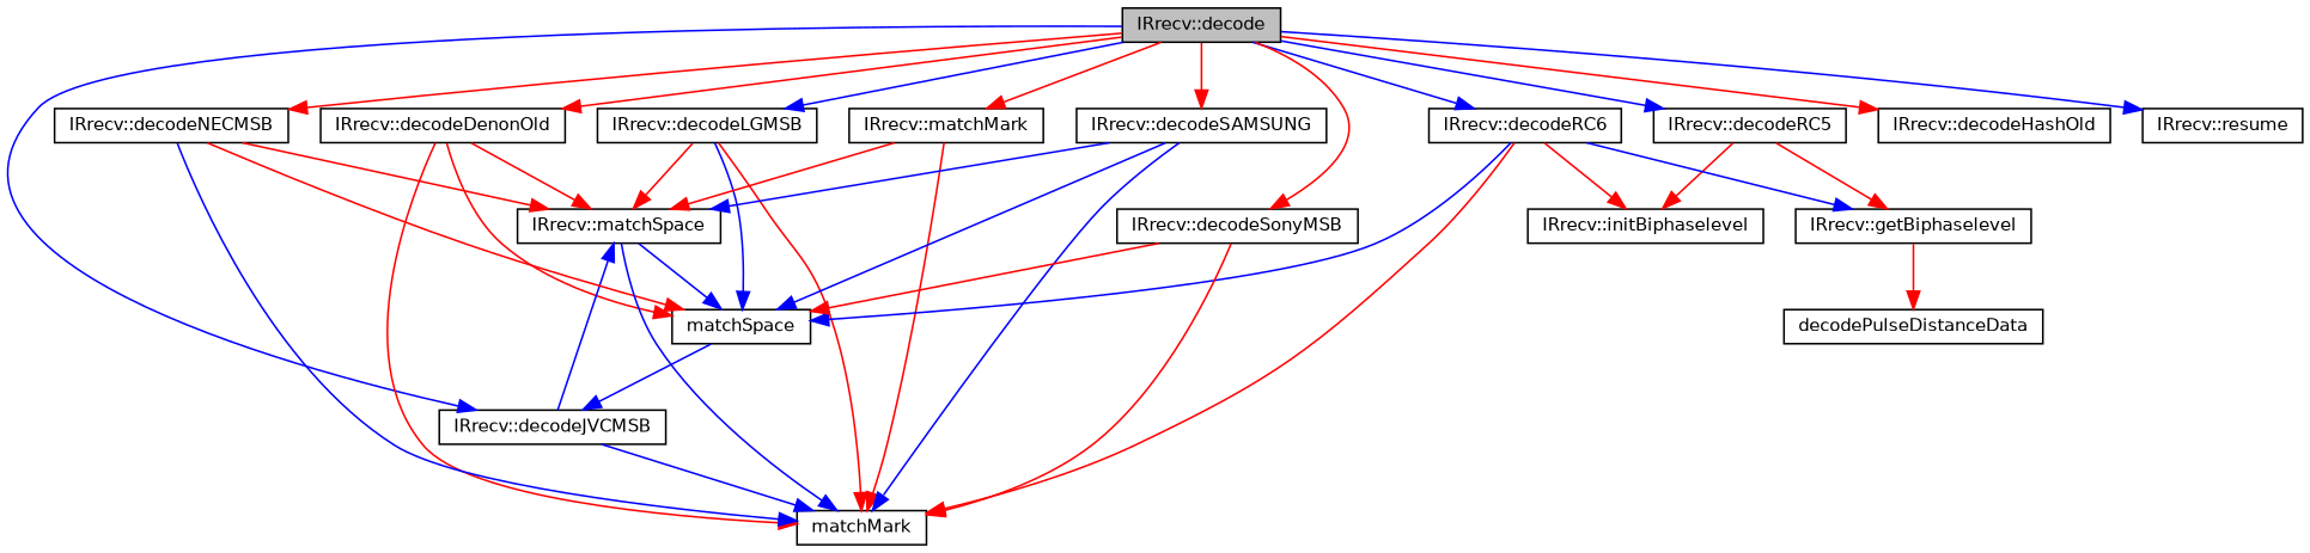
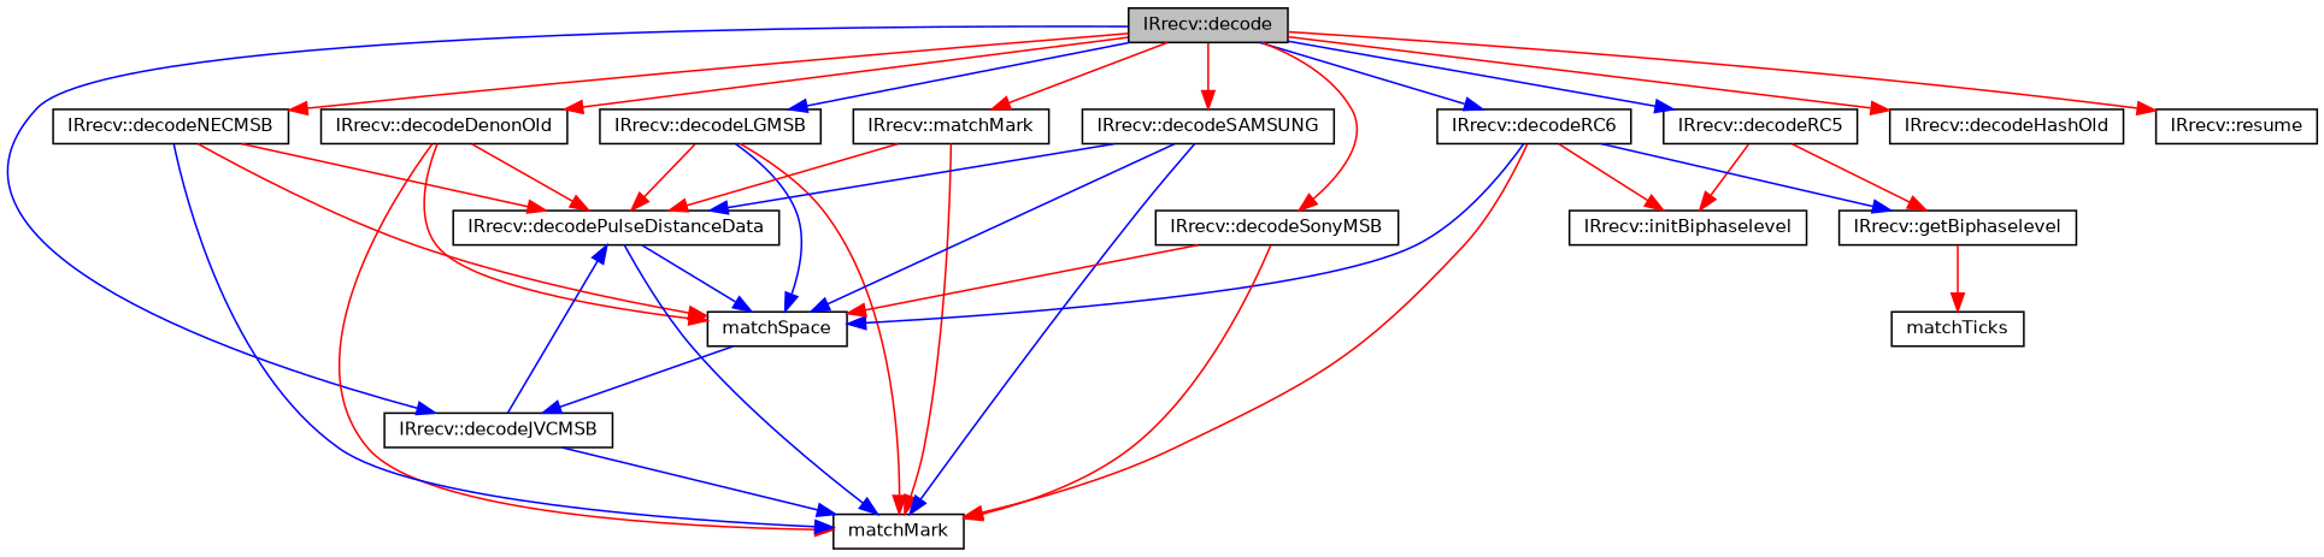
  digraph {
    rankdir=TB
    node [color=black fillcolor=white fontname=Helvetica fontsize=10 shape=record style=filled]
    edge [color=red fontname=Helvetica fontsize=10 labelfontname=Helvetica labelfontsize=10 style=solid]
    n1 [fillcolor=grey75 fontcolor=black height=0.2 label="IRrecv::decode" width=0.4]
    n2 [height=0.2 label="IRrecv::decodeDenonOld" width=0.4]
    n3 [height=0.2 label="IRrecv::decodeHashOld" width=0.4]
    n4 [height=0.2 label="IRrecv::decodeJVCMSB" width=0.4]
    n5 [height=0.2 label="IRrecv::decodeLGMSB" width=0.4]
    n6 [height=0.2 label="IRrecv::decodeNECMSB" width=0.4]
    n7 [height=0.2 label="IRrecv::matchMark" width=0.4]
    n8 [height=0.2 label="IRrecv::decodeRC5" width=0.4]
    n9 [height=0.2 label="IRrecv::decodeRC6" width=0.4]
    n10 [height=0.2 label="IRrecv::decodeSAMSUNG" width=0.4]
    n11 [height=0.2 label="IRrecv::decodeSonyMSB" width=0.4]
    n12 [height=0.2 label="IRrecv::resume" width=0.4]
-   n13 [height=0.2 label="IRrecv::matchSpace" width=0.4]
+   n13 [height=0.2 label="IRrecv::decodePulseDistanceData" width=0.4]
    n14 [height=0.2 label=matchMark width=0.4]
    n15 [height=0.2 label=matchSpace width=0.4]
    n16 [height=0.2 label="IRrecv::getBiphaselevel" width=0.4]
    n17 [height=0.2 label="IRrecv::initBiphaselevel" width=0.4]
-   n18 [height=0.2 label=decodePulseDistanceData width=0.4]
+   n18 [height=0.2 label=matchTicks width=0.4]
    n1 -> n2
    n1 -> n3
    n1 -> n4 [color=blue]
    n1 -> n5 [color=blue]
    n1 -> n6
    n1 -> n7
    n1 -> n8 [color=blue]
    n1 -> n9 [color=blue]
    n1 -> n10
    n1 -> n11
-   n1 -> n12 [color=blue]
+   n1 -> n12
    n2 -> n13
    n2 -> n14
    n2 -> n15
    n4 -> n13 [color=blue]
    n4 -> n14 [color=blue]
    n5 -> n13
    n5 -> n14
    n5 -> n15 [color=blue]
    n6 -> n13
    n6 -> n14 [color=blue]
    n6 -> n15
    n7 -> n13
    n7 -> n14
    n8 -> n16
    n8 -> n17
    n9 -> n14
    n9 -> n15 [color=blue]
    n9 -> n16 [color=blue]
    n9 -> n17
    n10 -> n13 [color=blue]
    n10 -> n14 [color=blue]
    n10 -> n15 [color=blue]
    n11 -> n14
    n11 -> n15
    n13 -> n14 [color=blue]
    n13 -> n15 [color=blue]
    n15 -> n4 [color=blue]
    n16 -> n18
  }
